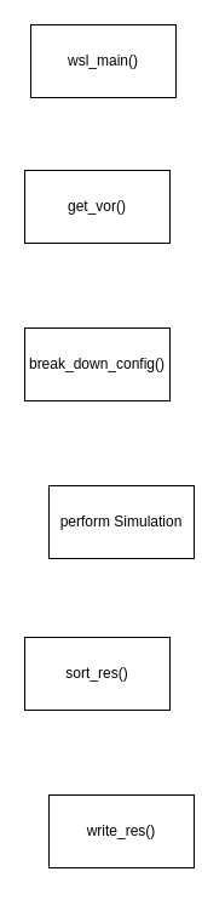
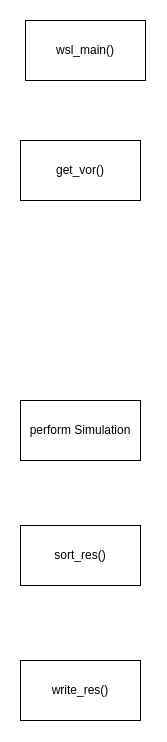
  <mxCell id="0" />
  <mxCell id="1" parent="0" />
  <mxCell id="2" value="wsl_main()" style="rounded=0;whiteSpace=wrap;html=1;" vertex="1" parent="1"><mxGeometry x="25" y="20" width="120" height="60" as="geometry" /></mxCell>
  <mxCell id="3" value="get_vor()" style="rounded=0;whiteSpace=wrap;html=1;" vertex="1" parent="1"><mxGeometry x="20" y="140" width="120" height="60" as="geometry" /></mxCell>
- <mxCell id="4" value="break_down_config()" style="rounded=0;whiteSpace=wrap;html=1;" vertex="1" parent="1"><mxGeometry x="20" y="270" width="120" height="60" as="geometry" /></mxCell>
- <mxCell id="5" value="perform Simulation" style="rounded=0;whiteSpace=wrap;html=1;" vertex="1" parent="1"><mxGeometry x="40" y="400" width="120" height="60" as="geometry" /></mxCell>
+ <mxCell id="5" value="perform Simulation" style="rounded=0;whiteSpace=wrap;html=1;" vertex="1" parent="1"><mxGeometry x="20" y="400" width="120" height="60" as="geometry" /></mxCell>
  <mxCell id="6" value="sort_res()" style="rounded=0;whiteSpace=wrap;html=1;" vertex="1" parent="1"><mxGeometry x="20" y="525" width="120" height="60" as="geometry" /></mxCell>
- <mxCell id="7" value="write_res()" style="rounded=0;whiteSpace=wrap;html=1;" vertex="1" parent="1"><mxGeometry x="40" y="655" width="120" height="60" as="geometry" /></mxCell>
+ <mxCell id="7" value="write_res()" style="rounded=0;whiteSpace=wrap;html=1;" vertex="1" parent="1"><mxGeometry x="20" y="660" width="120" height="60" as="geometry" /></mxCell>
